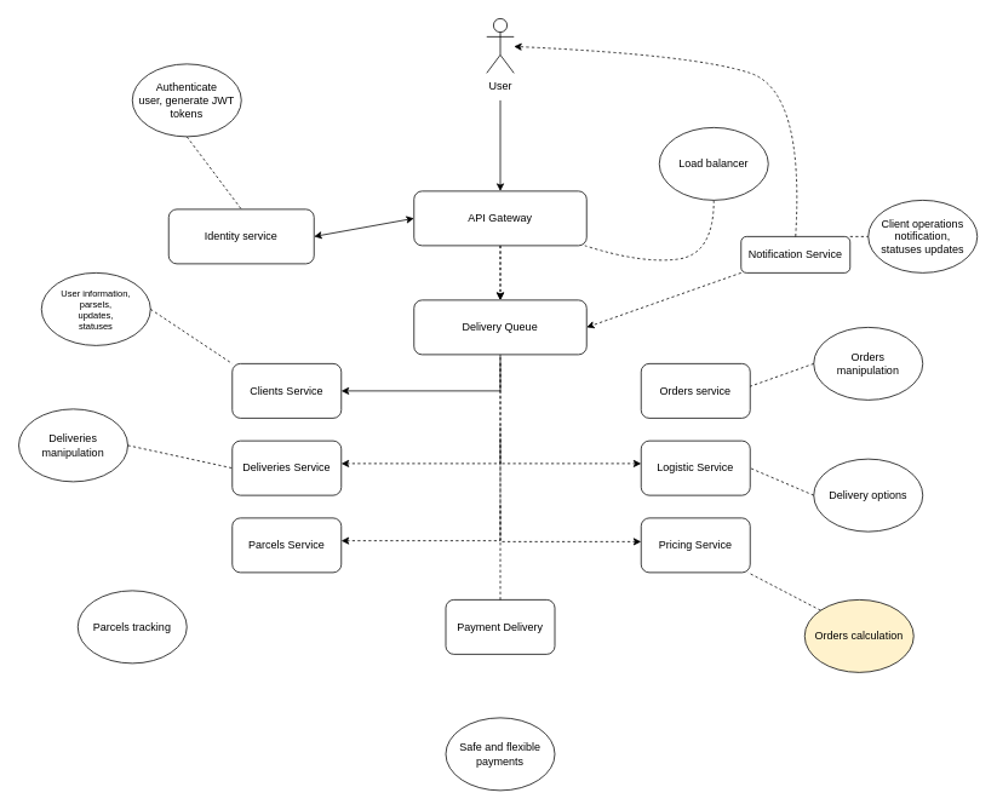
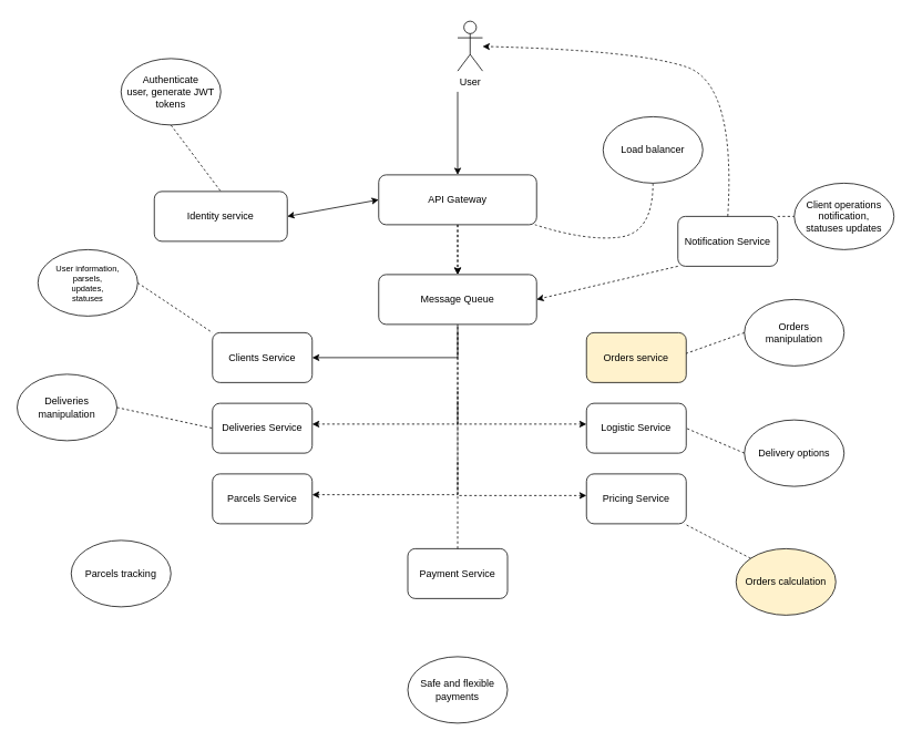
  <mxCell id="0" />
  <mxCell id="1" parent="0" />
  <mxCell id="2" value="" style="edgeStyle=orthogonalEdgeStyle;rounded=0;orthogonalLoop=1;jettySize=auto;html=1;dashed=1;" parent="1" source="3" target="8" edge="1"><mxGeometry relative="1" as="geometry" /></mxCell>
  <mxCell id="3" value="API Gateway" style="rounded=1;whiteSpace=wrap;html=1;" parent="1" vertex="1"><mxGeometry x="455" y="210" width="190" height="60" as="geometry" /></mxCell>
- <mxCell id="4" value="User" style="shape=umlActor;verticalLabelPosition=bottom;verticalAlign=top;html=1;outlineConnect=0;" parent="1" vertex="1"><mxGeometry x="535" y="20" width="30" height="60" as="geometry" /></mxCell>
+ <mxCell id="4" value="User" style="shape=umlActor;verticalLabelPosition=bottom;verticalAlign=top;html=1;outlineConnect=0;" parent="1" vertex="1"><mxGeometry x="550" y="25" width="30" height="60" as="geometry" /></mxCell>
  <mxCell id="5" value="" style="endArrow=classic;html=1;rounded=0;entryX=0.5;entryY=0;entryDx=0;entryDy=0;" parent="1" target="3" edge="1"><mxGeometry width="50" height="50" relative="1" as="geometry"><mxPoint x="550" y="110" as="sourcePoint" /><mxPoint x="525" y="220" as="targetPoint" /></mxGeometry></mxCell>
  <mxCell id="6" value="Identity service" style="rounded=1;whiteSpace=wrap;html=1;" parent="1" vertex="1"><mxGeometry x="185" y="230" width="160" height="60" as="geometry" /></mxCell>
  <mxCell id="7" value="" style="endArrow=classic;startArrow=classic;html=1;rounded=0;entryX=0;entryY=0.5;entryDx=0;entryDy=0;exitX=1;exitY=0.5;exitDx=0;exitDy=0;" parent="1" source="6" target="3" edge="1"><mxGeometry width="50" height="50" relative="1" as="geometry"><mxPoint x="235" y="120" as="sourcePoint" /><mxPoint x="285" y="70" as="targetPoint" /></mxGeometry></mxCell>
- <mxCell id="8" value="Delivery Queue" style="rounded=1;whiteSpace=wrap;html=1;" parent="1" vertex="1"><mxGeometry x="455" y="330" width="190" height="60" as="geometry" /></mxCell>
+ <mxCell id="8" value="Message Queue" style="rounded=1;whiteSpace=wrap;html=1;" parent="1" vertex="1"><mxGeometry x="455" y="330" width="190" height="60" as="geometry" /></mxCell>
  <mxCell id="9" value="" style="endArrow=classic;html=1;rounded=0;exitX=0.5;exitY=1;exitDx=0;exitDy=0;entryX=0.5;entryY=0;entryDx=0;entryDy=0;dashed=1;" parent="1" source="3" target="8" edge="1"><mxGeometry width="50" height="50" relative="1" as="geometry"><mxPoint x="595" y="650" as="sourcePoint" /><mxPoint x="645" y="600" as="targetPoint" /></mxGeometry></mxCell>
  <mxCell id="10" value="Clients Service" style="rounded=1;whiteSpace=wrap;html=1;" parent="1" vertex="1"><mxGeometry x="255" y="400" width="120" height="60" as="geometry" /></mxCell>
  <mxCell id="11" value="Deliveries Service" style="rounded=1;whiteSpace=wrap;html=1;" parent="1" vertex="1"><mxGeometry x="255" y="485" width="120" height="60" as="geometry" /></mxCell>
  <mxCell id="12" value="Parcels Service" style="rounded=1;whiteSpace=wrap;html=1;" parent="1" vertex="1"><mxGeometry x="255" y="570" width="120" height="60" as="geometry" /></mxCell>
  <mxCell id="13" value="Pricing Service" style="rounded=1;whiteSpace=wrap;html=1;" parent="1" vertex="1"><mxGeometry x="705" y="570" width="120" height="60" as="geometry" /></mxCell>
  <mxCell id="14" value="Logistic Service" style="rounded=1;whiteSpace=wrap;html=1;" parent="1" vertex="1"><mxGeometry x="705" y="485" width="120" height="60" as="geometry" /></mxCell>
- <mxCell id="15" value="Orders service" style="rounded=1;whiteSpace=wrap;html=1;" parent="1" vertex="1"><mxGeometry x="705" y="400" width="120" height="60" as="geometry" /></mxCell>
+ <mxCell id="15" value="Orders service" style="rounded=1;whiteSpace=wrap;html=1;fillColor=#fff2cc;" parent="1" vertex="1"><mxGeometry x="705" y="400" width="120" height="60" as="geometry" /></mxCell>
  <mxCell id="16" value="" style="endArrow=classic;html=1;rounded=0;dashed=0;exitX=0.5;exitY=1;exitDx=0;exitDy=0;entryX=1;entryY=0.5;entryDx=0;entryDy=0;" parent="1" source="8" target="10" edge="1"><mxGeometry width="50" height="50" relative="1" as="geometry"><mxPoint x="515" y="530" as="sourcePoint" /><mxPoint x="565" y="480" as="targetPoint" /><Array as="points"><mxPoint x="550" y="430" /></Array></mxGeometry></mxCell>
  <mxCell id="17" value="" style="endArrow=classic;html=1;rounded=0;dashed=1;entryX=1;entryY=0.5;entryDx=0;entryDy=0;" parent="1" edge="1"><mxGeometry width="50" height="50" relative="1" as="geometry"><mxPoint x="550" y="400" as="sourcePoint" /><mxPoint x="375" y="510" as="targetPoint" /><Array as="points"><mxPoint x="550" y="510" /></Array></mxGeometry></mxCell>
  <mxCell id="18" value="" style="endArrow=classic;html=1;rounded=0;dashed=1;exitX=0.5;exitY=1;exitDx=0;exitDy=0;entryX=0;entryY=0.5;entryDx=0;entryDy=0;" parent="1" edge="1"><mxGeometry width="50" height="50" relative="1" as="geometry"><mxPoint x="550" y="470" as="sourcePoint" /><mxPoint x="705" y="510" as="targetPoint" /><Array as="points"><mxPoint x="550" y="510" /></Array></mxGeometry></mxCell>
  <mxCell id="19" value="" style="endArrow=classic;html=1;rounded=0;dashed=1;entryX=1;entryY=0.5;entryDx=0;entryDy=0;" parent="1" edge="1"><mxGeometry width="50" height="50" relative="1" as="geometry"><mxPoint x="550" y="485" as="sourcePoint" /><mxPoint x="375" y="595" as="targetPoint" /><Array as="points"><mxPoint x="550" y="595" /></Array></mxGeometry></mxCell>
  <mxCell id="20" value="" style="endArrow=classic;html=1;rounded=0;dashed=1;exitX=0.5;exitY=1;exitDx=0;exitDy=0;entryX=0;entryY=0.5;entryDx=0;entryDy=0;" parent="1" edge="1"><mxGeometry width="50" height="50" relative="1" as="geometry"><mxPoint x="550" y="556" as="sourcePoint" /><mxPoint x="705" y="596" as="targetPoint" /><Array as="points"><mxPoint x="550" y="596" /></Array></mxGeometry></mxCell>
  <mxCell id="21" value="Authenticate&lt;br&gt;user, generate JWT tokens" style="ellipse;whiteSpace=wrap;html=1;" parent="1" vertex="1"><mxGeometry x="145" y="70" width="120" height="80" as="geometry" /></mxCell>
  <mxCell id="22" value="" style="endArrow=none;dashed=1;html=1;rounded=0;exitX=0.5;exitY=1;exitDx=0;exitDy=0;entryX=0.5;entryY=0;entryDx=0;entryDy=0;" parent="1" source="21" target="6" edge="1"><mxGeometry width="50" height="50" relative="1" as="geometry"><mxPoint x="245" y="310" as="sourcePoint" /><mxPoint x="295" y="260" as="targetPoint" /><Array as="points" /></mxGeometry></mxCell>
  <mxCell id="23" value="&lt;div&gt;&lt;span style=&quot;font-size: 10px&quot;&gt;User information,&lt;/span&gt;&lt;/div&gt;&lt;font style=&quot;font-size: 10px&quot;&gt;&lt;div&gt;&lt;span&gt;parsels,&lt;/span&gt;&lt;/div&gt;&lt;div&gt;&lt;span&gt;updates,&lt;/span&gt;&lt;/div&gt;&lt;div&gt;&lt;span&gt;statuses&lt;/span&gt;&lt;/div&gt;&lt;/font&gt;" style="ellipse;whiteSpace=wrap;html=1;align=center;" parent="1" vertex="1"><mxGeometry x="45" y="300" width="120" height="80" as="geometry" /></mxCell>
  <mxCell id="24" value="" style="endArrow=none;dashed=1;html=1;rounded=0;exitX=1;exitY=0.5;exitDx=0;exitDy=0;entryX=0;entryY=0;entryDx=0;entryDy=0;" parent="1" source="23" target="10" edge="1"><mxGeometry width="50" height="50" relative="1" as="geometry"><mxPoint x="175" y="570" as="sourcePoint" /><mxPoint x="195" y="470" as="targetPoint" /><Array as="points" /></mxGeometry></mxCell>
  <mxCell id="25" value="Deliveries manipulation&lt;br&gt;" style="ellipse;whiteSpace=wrap;html=1;" parent="1" vertex="1"><mxGeometry x="20" y="450" width="120" height="80" as="geometry" /></mxCell>
  <mxCell id="26" value="" style="endArrow=none;dashed=1;html=1;rounded=0;exitX=1;exitY=0.5;exitDx=0;exitDy=0;entryX=0;entryY=0.5;entryDx=0;entryDy=0;" parent="1" source="25" target="11" edge="1"><mxGeometry width="50" height="50" relative="1" as="geometry"><mxPoint x="155" y="735" as="sourcePoint" /><mxPoint x="235" y="565" as="targetPoint" /><Array as="points" /></mxGeometry></mxCell>
  <mxCell id="27" value="Parcels tracking&lt;br&gt;" style="ellipse;whiteSpace=wrap;html=1;" parent="1" vertex="1"><mxGeometry x="85" y="650" width="120" height="80" as="geometry" /></mxCell>
  <mxCell id="28" value="Orders calculation" style="ellipse;whiteSpace=wrap;html=1;fillColor=#fff2cc;" parent="1" vertex="1"><mxGeometry x="885" y="660" width="120" height="80" as="geometry" /></mxCell>
  <mxCell id="29" value="" style="endArrow=none;dashed=1;html=1;rounded=0;exitX=0;exitY=0;exitDx=0;exitDy=0;" parent="1" source="28" target="13" edge="1"><mxGeometry width="50" height="50" relative="1" as="geometry"><mxPoint x="965" y="930" as="sourcePoint" /><mxPoint x="905" y="565" as="targetPoint" /><Array as="points" /></mxGeometry></mxCell>
  <mxCell id="30" value="Delivery options" style="ellipse;whiteSpace=wrap;html=1;" parent="1" vertex="1"><mxGeometry x="895" y="505" width="120" height="80" as="geometry" /></mxCell>
  <mxCell id="31" value="" style="endArrow=none;dashed=1;html=1;rounded=0;exitX=0;exitY=0.5;exitDx=0;exitDy=0;entryX=1;entryY=0.5;entryDx=0;entryDy=0;" parent="1" source="30" target="14" edge="1"><mxGeometry width="50" height="50" relative="1" as="geometry"><mxPoint x="1015" y="796.08" as="sourcePoint" /><mxPoint x="875" y="492.996" as="targetPoint" /><Array as="points" /></mxGeometry></mxCell>
  <mxCell id="32" value="Orders &lt;br&gt;manipulation" style="ellipse;whiteSpace=wrap;html=1;" parent="1" vertex="1"><mxGeometry x="895" y="360" width="120" height="80" as="geometry" /></mxCell>
  <mxCell id="33" value="" style="endArrow=none;dashed=1;html=1;rounded=0;exitX=0;exitY=0.5;exitDx=0;exitDy=0;entryX=1;entryY=0.5;entryDx=0;entryDy=0;" parent="1" source="32" edge="1"><mxGeometry width="50" height="50" relative="1" as="geometry"><mxPoint x="1025" y="676.08" as="sourcePoint" /><mxPoint x="825" y="425" as="targetPoint" /><Array as="points" /></mxGeometry></mxCell>
  <mxCell id="34" value="" style="curved=1;endArrow=none;html=1;rounded=0;dashed=1;fontSize=10;startArrow=none;startFill=0;endFill=0;" parent="1" target="3" edge="1"><mxGeometry width="50" height="50" relative="1" as="geometry"><mxPoint x="785" y="220" as="sourcePoint" /><mxPoint x="805" y="240" as="targetPoint" /><Array as="points"><mxPoint x="785" y="280" /><mxPoint x="705" y="290" /></Array></mxGeometry></mxCell>
  <mxCell id="35" value="Load balancer" style="ellipse;whiteSpace=wrap;html=1;" parent="1" vertex="1"><mxGeometry x="725" y="140" width="120" height="80" as="geometry" /></mxCell>
- <mxCell id="36" value="Notification Service" style="rounded=1;whiteSpace=wrap;html=1;" parent="1" vertex="1"><mxGeometry x="815" y="260" width="120" height="40" as="geometry" /></mxCell>
+ <mxCell id="36" value="Notification Service" style="rounded=1;whiteSpace=wrap;html=1;" parent="1" vertex="1"><mxGeometry x="815" y="260" width="120" height="60" as="geometry" /></mxCell>
  <mxCell id="37" value="Client operations&lt;br&gt;notification,&lt;br&gt;statuses updates" style="ellipse;whiteSpace=wrap;html=1;" parent="1" vertex="1"><mxGeometry x="955" y="220" width="120" height="80" as="geometry" /></mxCell>
  <mxCell id="38" value="" style="endArrow=none;dashed=1;html=1;rounded=0;fontSize=10;exitX=1;exitY=0;exitDx=0;exitDy=0;" parent="1" source="36" target="37" edge="1"><mxGeometry width="50" height="50" relative="1" as="geometry"><mxPoint x="915" y="140" as="sourcePoint" /><mxPoint x="965" y="90" as="targetPoint" /></mxGeometry></mxCell>
  <mxCell id="39" value="" style="endArrow=classic;html=1;rounded=0;dashed=1;fontSize=10;entryX=1;entryY=0.5;entryDx=0;entryDy=0;exitX=0;exitY=1;exitDx=0;exitDy=0;" parent="1" source="36" target="8" edge="1"><mxGeometry width="50" height="50" relative="1" as="geometry"><mxPoint x="715" y="390" as="sourcePoint" /><mxPoint x="765" y="340" as="targetPoint" /></mxGeometry></mxCell>
  <mxCell id="40" value="" style="curved=1;endArrow=classic;html=1;rounded=0;dashed=1;fontSize=10;exitX=0.5;exitY=0;exitDx=0;exitDy=0;" parent="1" source="36" target="4" edge="1"><mxGeometry width="50" height="50" relative="1" as="geometry"><mxPoint x="765" y="130" as="sourcePoint" /><mxPoint x="815" y="80" as="targetPoint" /><Array as="points"><mxPoint x="885" y="100" /><mxPoint x="765" y="60" /></Array></mxGeometry></mxCell>
- <mxCell id="41" value="Payment Delivery" style="rounded=1;whiteSpace=wrap;html=1;" vertex="1" parent="1"><mxGeometry x="490" y="660" width="120" height="60" as="geometry" /></mxCell>
+ <mxCell id="41" value="Payment Service" style="rounded=1;whiteSpace=wrap;html=1;" vertex="1" parent="1"><mxGeometry x="490" y="660" width="120" height="60" as="geometry" /></mxCell>
  <mxCell id="42" value="" style="endArrow=none;dashed=1;html=1;rounded=0;exitX=0.5;exitY=0;exitDx=0;exitDy=0;" edge="1" parent="1" source="41"><mxGeometry width="50" height="50" relative="1" as="geometry"><mxPoint x="385" y="720" as="sourcePoint" /><mxPoint x="550" y="390" as="targetPoint" /></mxGeometry></mxCell>
  <mxCell id="43" value="Safe and flexible&lt;br&gt;payments" style="ellipse;whiteSpace=wrap;html=1;" vertex="1" parent="1"><mxGeometry x="490" y="790" width="120" height="80" as="geometry" /></mxCell>
